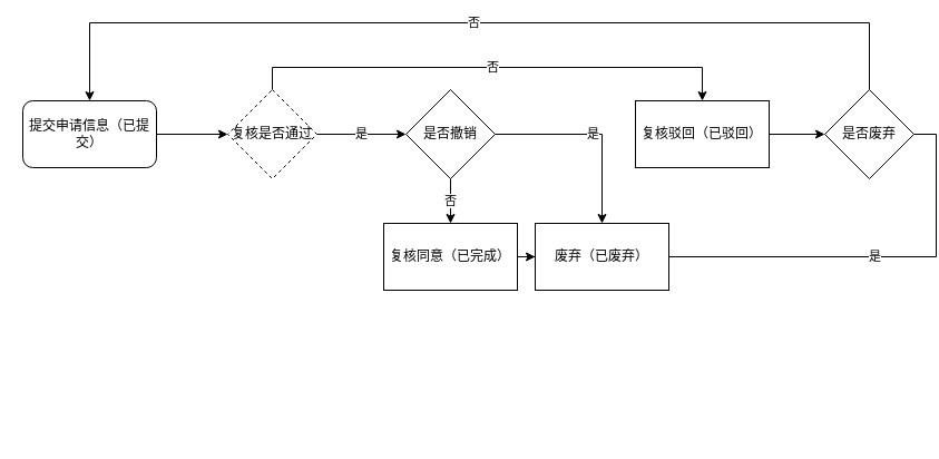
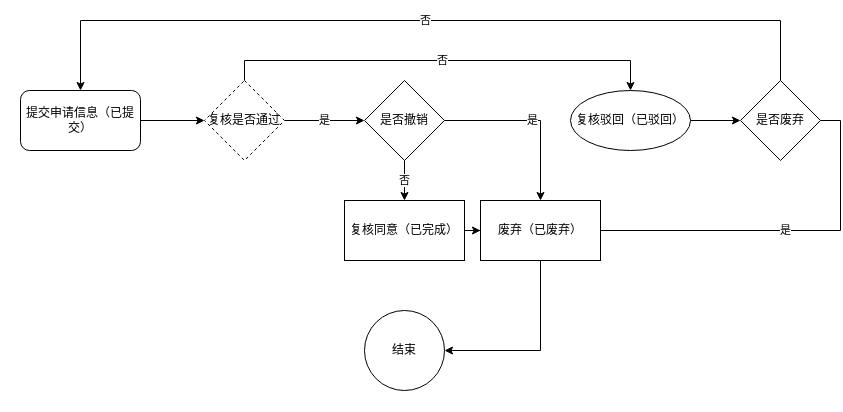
  <mxCell id="0" />
  <mxCell id="1" parent="0" />
  <mxCell id="2" value="" style="edgeStyle=orthogonalEdgeStyle;rounded=0;orthogonalLoop=1;jettySize=auto;html=1;" edge="1" parent="1" source="3" target="6"><mxGeometry relative="1" as="geometry" /></mxCell>
  <mxCell id="3" value="提交申请信息（已提交）" style="rounded=1;whiteSpace=wrap;html=1;" vertex="1" parent="1"><mxGeometry x="20" y="90" width="120" height="60" as="geometry" /></mxCell>
  <mxCell id="4" value="是" style="edgeStyle=orthogonalEdgeStyle;rounded=0;orthogonalLoop=1;jettySize=auto;html=1;" edge="1" parent="1" source="6" target="9"><mxGeometry relative="1" as="geometry" /></mxCell>
  <mxCell id="5" value="否" style="edgeStyle=orthogonalEdgeStyle;rounded=0;orthogonalLoop=1;jettySize=auto;html=1;exitX=0.5;exitY=0;exitDx=0;exitDy=0;entryX=0.5;entryY=0;entryDx=0;entryDy=0;" edge="1" parent="1" source="6" target="14"><mxGeometry relative="1" as="geometry" /></mxCell>
  <mxCell id="6" value="复核是否通过" style="rhombus;whiteSpace=wrap;html=1;dashed=1;" vertex="1" parent="1"><mxGeometry x="204" y="80" width="80" height="80" as="geometry" /></mxCell>
  <mxCell id="7" value="否" style="edgeStyle=orthogonalEdgeStyle;rounded=0;orthogonalLoop=1;jettySize=auto;html=1;" edge="1" parent="1" source="9" target="11"><mxGeometry relative="1" as="geometry" /></mxCell>
  <mxCell id="8" value="是" style="edgeStyle=orthogonalEdgeStyle;rounded=0;orthogonalLoop=1;jettySize=auto;html=1;exitX=1;exitY=0.5;exitDx=0;exitDy=0;entryX=0.5;entryY=0;entryDx=0;entryDy=0;" edge="1" parent="1" source="9" target="19"><mxGeometry relative="1" as="geometry"><Array as="points"><mxPoint x="540" y="120" /></Array></mxGeometry></mxCell>
  <mxCell id="9" value="是否撤销" style="rhombus;whiteSpace=wrap;html=1;" vertex="1" parent="1"><mxGeometry x="364" y="80" width="80" height="80" as="geometry" /></mxCell>
  <mxCell id="10" value="" style="edgeStyle=orthogonalEdgeStyle;rounded=0;orthogonalLoop=1;jettySize=auto;html=1;" edge="1" parent="1" source="11" target="19"><mxGeometry relative="1" as="geometry" /></mxCell>
  <mxCell id="11" value="复核同意（已完成）" style="whiteSpace=wrap;html=1;" vertex="1" parent="1"><mxGeometry x="344" y="200" width="120" height="60" as="geometry" /></mxCell>
+ <mxCell id="12" value="结束" style="ellipse;whiteSpace=wrap;html=1;aspect=fixed;" vertex="1" parent="1"><mxGeometry x="364" y="310" width="80" height="80" as="geometry" /></mxCell>
  <mxCell id="13" value="" style="edgeStyle=orthogonalEdgeStyle;rounded=0;orthogonalLoop=1;jettySize=auto;html=1;" edge="1" parent="1" source="14" target="17"><mxGeometry relative="1" as="geometry" /></mxCell>
- <mxCell id="14" value="复核驳回（已驳回）" style="whiteSpace=wrap;html=1;" vertex="1" parent="1"><mxGeometry x="570" y="90" width="120" height="60" as="geometry" /></mxCell>
+ <mxCell id="14" value="复核驳回（已驳回）" style="ellipse;whiteSpace=wrap;html=1;" vertex="1" parent="1"><mxGeometry x="570" y="90" width="120" height="60" as="geometry" /></mxCell>
  <mxCell id="15" value="否" style="edgeStyle=orthogonalEdgeStyle;rounded=0;orthogonalLoop=1;jettySize=auto;html=1;exitX=0.5;exitY=0;exitDx=0;exitDy=0;entryX=0.5;entryY=0;entryDx=0;entryDy=0;" edge="1" parent="1" source="17" target="3"><mxGeometry relative="1" as="geometry"><Array as="points"><mxPoint x="780" y="20" /><mxPoint x="80" y="20" /></Array></mxGeometry></mxCell>
  <mxCell id="16" value="是" style="edgeStyle=orthogonalEdgeStyle;rounded=0;orthogonalLoop=1;jettySize=auto;html=1;exitX=1;exitY=0.5;exitDx=0;exitDy=0;entryX=1;entryY=0.5;entryDx=0;entryDy=0;endArrow=none;" edge="1" parent="1" source="17" target="19"><mxGeometry relative="1" as="geometry" /></mxCell>
  <mxCell id="17" value="是否废弃" style="rhombus;whiteSpace=wrap;html=1;" vertex="1" parent="1"><mxGeometry x="740" y="80" width="80" height="80" as="geometry" /></mxCell>
+ <mxCell id="18" style="edgeStyle=orthogonalEdgeStyle;rounded=0;orthogonalLoop=1;jettySize=auto;html=1;exitX=0.5;exitY=1;exitDx=0;exitDy=0;entryX=1;entryY=0.5;entryDx=0;entryDy=0;" edge="1" parent="1" source="19" target="12"><mxGeometry relative="1" as="geometry" /></mxCell>
  <mxCell id="19" value="废弃（已废弃）" style="rounded=0;whiteSpace=wrap;html=1;" vertex="1" parent="1"><mxGeometry x="480" y="200" width="120" height="60" as="geometry" /></mxCell>
